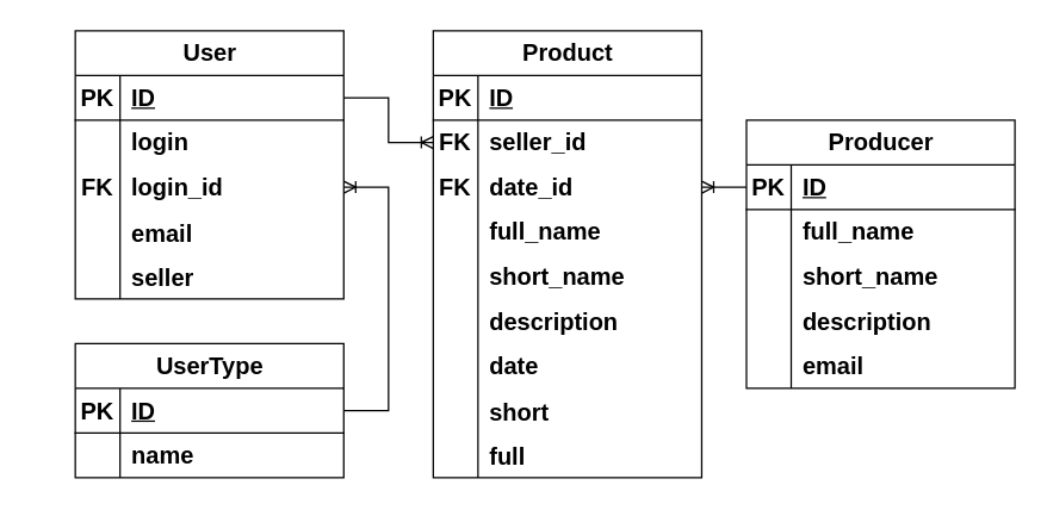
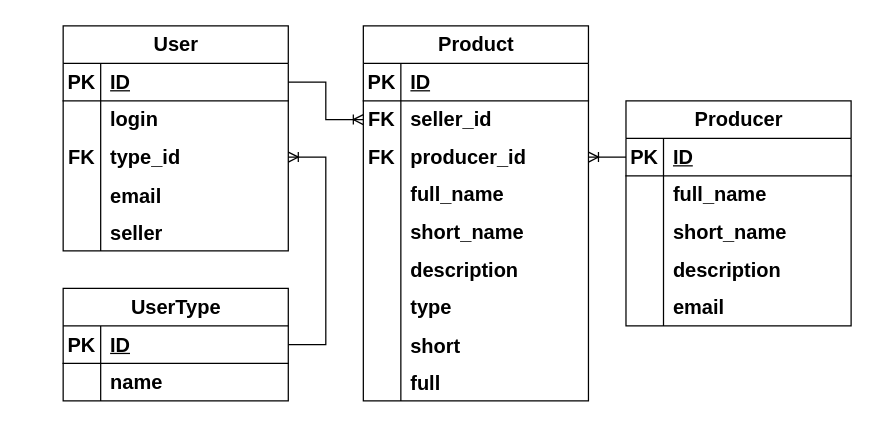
  <mxCell id="0" />
  <mxCell id="1" parent="0" />
  <mxCell id="2" value="Producer" style="shape=table;startSize=30;container=1;collapsible=1;childLayout=tableLayout;fixedRows=1;rowLines=0;fontStyle=1;align=center;resizeLast=1;html=1;strokeWidth=1;fontSize=16;" vertex="1" parent="1"><mxGeometry x="500" y="80" width="180" height="180" as="geometry" /></mxCell>
  <mxCell id="3" value="" style="shape=tableRow;horizontal=0;startSize=0;swimlaneHead=0;swimlaneBody=0;fillColor=none;collapsible=0;dropTarget=0;points=[[0,0.5],[1,0.5]];portConstraint=eastwest;top=0;left=0;right=0;bottom=1;strokeWidth=1;fontStyle=1;fontSize=16;" vertex="1" parent="2"><mxGeometry y="30" width="180" height="30" as="geometry" /></mxCell>
  <mxCell id="4" value="PK" style="shape=partialRectangle;connectable=0;fillColor=none;top=0;left=0;bottom=0;right=0;fontStyle=1;overflow=hidden;whiteSpace=wrap;html=1;strokeWidth=1;fontSize=16;" vertex="1" parent="3"><mxGeometry width="30" height="30" as="geometry"><mxRectangle width="30" height="30" as="alternateBounds" /></mxGeometry></mxCell>
  <mxCell id="5" value="ID" style="shape=partialRectangle;connectable=0;fillColor=none;top=0;left=0;bottom=0;right=0;align=left;spacingLeft=6;fontStyle=5;overflow=hidden;whiteSpace=wrap;html=1;strokeWidth=1;fontSize=16;" vertex="1" parent="3"><mxGeometry x="30" width="150" height="30" as="geometry"><mxRectangle width="150" height="30" as="alternateBounds" /></mxGeometry></mxCell>
  <mxCell id="6" value="" style="shape=tableRow;horizontal=0;startSize=0;swimlaneHead=0;swimlaneBody=0;fillColor=none;collapsible=0;dropTarget=0;points=[[0,0.5],[1,0.5]];portConstraint=eastwest;top=0;left=0;right=0;bottom=0;strokeWidth=1;fontStyle=1;fontSize=16;" vertex="1" parent="2"><mxGeometry y="60" width="180" height="30" as="geometry" /></mxCell>
  <mxCell id="7" value="" style="shape=partialRectangle;connectable=0;fillColor=none;top=0;left=0;bottom=0;right=0;editable=1;overflow=hidden;whiteSpace=wrap;html=1;strokeWidth=1;fontStyle=1;fontSize=16;" vertex="1" parent="6"><mxGeometry width="30" height="30" as="geometry"><mxRectangle width="30" height="30" as="alternateBounds" /></mxGeometry></mxCell>
  <mxCell id="8" value="full_name" style="shape=partialRectangle;connectable=0;fillColor=none;top=0;left=0;bottom=0;right=0;align=left;spacingLeft=6;overflow=hidden;whiteSpace=wrap;html=1;strokeWidth=1;fontStyle=1;fontSize=16;" vertex="1" parent="6"><mxGeometry x="30" width="150" height="30" as="geometry"><mxRectangle width="150" height="30" as="alternateBounds" /></mxGeometry></mxCell>
  <mxCell id="9" value="" style="shape=tableRow;horizontal=0;startSize=0;swimlaneHead=0;swimlaneBody=0;fillColor=none;collapsible=0;dropTarget=0;points=[[0,0.5],[1,0.5]];portConstraint=eastwest;top=0;left=0;right=0;bottom=0;strokeWidth=1;fontStyle=1;fontSize=16;" vertex="1" parent="2"><mxGeometry y="90" width="180" height="30" as="geometry" /></mxCell>
  <mxCell id="10" value="" style="shape=partialRectangle;connectable=0;fillColor=none;top=0;left=0;bottom=0;right=0;editable=1;overflow=hidden;whiteSpace=wrap;html=1;strokeWidth=1;fontStyle=1;fontSize=16;" vertex="1" parent="9"><mxGeometry width="30" height="30" as="geometry"><mxRectangle width="30" height="30" as="alternateBounds" /></mxGeometry></mxCell>
  <mxCell id="11" value="short_name" style="shape=partialRectangle;connectable=0;fillColor=none;top=0;left=0;bottom=0;right=0;align=left;spacingLeft=6;overflow=hidden;whiteSpace=wrap;html=1;strokeWidth=1;fontStyle=1;fontSize=16;" vertex="1" parent="9"><mxGeometry x="30" width="150" height="30" as="geometry"><mxRectangle width="150" height="30" as="alternateBounds" /></mxGeometry></mxCell>
  <mxCell id="12" value="" style="shape=tableRow;horizontal=0;startSize=0;swimlaneHead=0;swimlaneBody=0;fillColor=none;collapsible=0;dropTarget=0;points=[[0,0.5],[1,0.5]];portConstraint=eastwest;top=0;left=0;right=0;bottom=0;strokeWidth=1;fontStyle=1;fontSize=16;" vertex="1" parent="2"><mxGeometry y="120" width="180" height="30" as="geometry" /></mxCell>
  <mxCell id="13" value="" style="shape=partialRectangle;connectable=0;fillColor=none;top=0;left=0;bottom=0;right=0;editable=1;overflow=hidden;whiteSpace=wrap;html=1;strokeWidth=1;fontStyle=1;fontSize=16;" vertex="1" parent="12"><mxGeometry width="30" height="30" as="geometry"><mxRectangle width="30" height="30" as="alternateBounds" /></mxGeometry></mxCell>
  <mxCell id="14" value="description" style="shape=partialRectangle;connectable=0;fillColor=none;top=0;left=0;bottom=0;right=0;align=left;spacingLeft=6;overflow=hidden;whiteSpace=wrap;html=1;strokeWidth=1;fontStyle=1;fontSize=16;" vertex="1" parent="12"><mxGeometry x="30" width="150" height="30" as="geometry"><mxRectangle width="150" height="30" as="alternateBounds" /></mxGeometry></mxCell>
  <mxCell id="15" value="" style="shape=tableRow;horizontal=0;startSize=0;swimlaneHead=0;swimlaneBody=0;fillColor=none;collapsible=0;dropTarget=0;points=[[0,0.5],[1,0.5]];portConstraint=eastwest;top=0;left=0;right=0;bottom=0;strokeWidth=1;fontStyle=1;fontSize=16;" vertex="1" parent="2"><mxGeometry y="150" width="180" height="30" as="geometry" /></mxCell>
  <mxCell id="16" value="" style="shape=partialRectangle;connectable=0;fillColor=none;top=0;left=0;bottom=0;right=0;editable=1;overflow=hidden;whiteSpace=wrap;html=1;strokeWidth=1;fontStyle=1;fontSize=16;" vertex="1" parent="15"><mxGeometry width="30" height="30" as="geometry"><mxRectangle width="30" height="30" as="alternateBounds" /></mxGeometry></mxCell>
  <mxCell id="17" value="email" style="shape=partialRectangle;connectable=0;fillColor=none;top=0;left=0;bottom=0;right=0;align=left;spacingLeft=6;overflow=hidden;whiteSpace=wrap;html=1;strokeWidth=1;fontStyle=1;fontSize=16;" vertex="1" parent="15"><mxGeometry x="30" width="150" height="30" as="geometry"><mxRectangle width="150" height="30" as="alternateBounds" /></mxGeometry></mxCell>
  <mxCell id="18" value="Product" style="shape=table;startSize=30;container=1;collapsible=1;childLayout=tableLayout;fixedRows=1;rowLines=0;fontStyle=1;align=center;resizeLast=1;html=1;strokeWidth=1;fontSize=16;" vertex="1" parent="1"><mxGeometry x="290" y="20" width="180" height="300" as="geometry"><mxRectangle x="360" y="520" width="80" height="30" as="alternateBounds" /></mxGeometry></mxCell>
  <mxCell id="19" value="" style="shape=tableRow;horizontal=0;startSize=0;swimlaneHead=0;swimlaneBody=0;fillColor=none;collapsible=0;dropTarget=0;points=[[0,0.5],[1,0.5]];portConstraint=eastwest;top=0;left=0;right=0;bottom=1;strokeWidth=1;fontStyle=1;fontSize=16;" vertex="1" parent="18"><mxGeometry y="30" width="180" height="30" as="geometry" /></mxCell>
  <mxCell id="20" value="PK" style="shape=partialRectangle;connectable=0;fillColor=none;top=0;left=0;bottom=0;right=0;fontStyle=1;overflow=hidden;whiteSpace=wrap;html=1;strokeWidth=1;fontSize=16;" vertex="1" parent="19"><mxGeometry width="30" height="30" as="geometry"><mxRectangle width="30" height="30" as="alternateBounds" /></mxGeometry></mxCell>
  <mxCell id="21" value="ID" style="shape=partialRectangle;connectable=0;fillColor=none;top=0;left=0;bottom=0;right=0;align=left;spacingLeft=6;fontStyle=5;overflow=hidden;whiteSpace=wrap;html=1;strokeWidth=1;fontSize=16;" vertex="1" parent="19"><mxGeometry x="30" width="150" height="30" as="geometry"><mxRectangle width="150" height="30" as="alternateBounds" /></mxGeometry></mxCell>
  <mxCell id="22" value="" style="shape=tableRow;horizontal=0;startSize=0;swimlaneHead=0;swimlaneBody=0;fillColor=none;collapsible=0;dropTarget=0;points=[[0,0.5],[1,0.5]];portConstraint=eastwest;top=0;left=0;right=0;bottom=0;strokeWidth=1;fontStyle=1;fontSize=16;" vertex="1" parent="18"><mxGeometry y="60" width="180" height="30" as="geometry" /></mxCell>
  <mxCell id="23" value="FK" style="shape=partialRectangle;connectable=0;fillColor=none;top=0;left=0;bottom=0;right=0;fontStyle=1;overflow=hidden;whiteSpace=wrap;html=1;strokeWidth=1;fontSize=16;" vertex="1" parent="22"><mxGeometry width="30" height="30" as="geometry"><mxRectangle width="30" height="30" as="alternateBounds" /></mxGeometry></mxCell>
  <mxCell id="24" value="&lt;span style=&quot;text-wrap: nowrap; font-size: 16px;&quot;&gt;seller_id&lt;/span&gt;" style="shape=partialRectangle;connectable=0;fillColor=none;top=0;left=0;bottom=0;right=0;align=left;spacingLeft=6;fontStyle=1;overflow=hidden;whiteSpace=wrap;html=1;strokeWidth=1;fontSize=16;" vertex="1" parent="22"><mxGeometry x="30" width="150" height="30" as="geometry"><mxRectangle width="150" height="30" as="alternateBounds" /></mxGeometry></mxCell>
  <mxCell id="25" value="" style="shape=tableRow;horizontal=0;startSize=0;swimlaneHead=0;swimlaneBody=0;fillColor=none;collapsible=0;dropTarget=0;points=[[0,0.5],[1,0.5]];portConstraint=eastwest;top=0;left=0;right=0;bottom=0;strokeWidth=1;fontStyle=1;fontSize=16;" vertex="1" parent="18"><mxGeometry y="90" width="180" height="30" as="geometry" /></mxCell>
  <mxCell id="26" value="FK" style="shape=partialRectangle;connectable=0;fillColor=none;top=0;left=0;bottom=0;right=0;fontStyle=1;overflow=hidden;whiteSpace=wrap;html=1;strokeWidth=1;fontSize=16;" vertex="1" parent="25"><mxGeometry width="30" height="30" as="geometry"><mxRectangle width="30" height="30" as="alternateBounds" /></mxGeometry></mxCell>
- <mxCell id="27" value="&lt;span style=&quot;text-wrap: nowrap; font-size: 16px;&quot;&gt;date_id&lt;/span&gt;" style="shape=partialRectangle;connectable=0;fillColor=none;top=0;left=0;bottom=0;right=0;align=left;spacingLeft=6;fontStyle=1;overflow=hidden;whiteSpace=wrap;html=1;strokeWidth=1;fontSize=16;" vertex="1" parent="25"><mxGeometry x="30" width="150" height="30" as="geometry"><mxRectangle width="150" height="30" as="alternateBounds" /></mxGeometry></mxCell>
+ <mxCell id="27" value="&lt;span style=&quot;text-wrap: nowrap; font-size: 16px;&quot;&gt;producer_id&lt;/span&gt;" style="shape=partialRectangle;connectable=0;fillColor=none;top=0;left=0;bottom=0;right=0;align=left;spacingLeft=6;fontStyle=1;overflow=hidden;whiteSpace=wrap;html=1;strokeWidth=1;fontSize=16;" vertex="1" parent="25"><mxGeometry x="30" width="150" height="30" as="geometry"><mxRectangle width="150" height="30" as="alternateBounds" /></mxGeometry></mxCell>
  <mxCell id="28" value="" style="shape=tableRow;horizontal=0;startSize=0;swimlaneHead=0;swimlaneBody=0;fillColor=none;collapsible=0;dropTarget=0;points=[[0,0.5],[1,0.5]];portConstraint=eastwest;top=0;left=0;right=0;bottom=0;strokeWidth=1;fontStyle=1;fontSize=16;" vertex="1" parent="18"><mxGeometry y="120" width="180" height="30" as="geometry" /></mxCell>
  <mxCell id="29" value="" style="shape=partialRectangle;connectable=0;fillColor=none;top=0;left=0;bottom=0;right=0;editable=1;overflow=hidden;whiteSpace=wrap;html=1;strokeWidth=1;fontStyle=1;fontSize=16;" vertex="1" parent="28"><mxGeometry width="30" height="30" as="geometry"><mxRectangle width="30" height="30" as="alternateBounds" /></mxGeometry></mxCell>
  <mxCell id="30" value="full_name" style="shape=partialRectangle;connectable=0;fillColor=none;top=0;left=0;bottom=0;right=0;align=left;spacingLeft=6;overflow=hidden;whiteSpace=wrap;html=1;strokeWidth=1;fontStyle=1;fontSize=16;" vertex="1" parent="28"><mxGeometry x="30" width="150" height="30" as="geometry"><mxRectangle width="150" height="30" as="alternateBounds" /></mxGeometry></mxCell>
  <mxCell id="31" value="" style="shape=tableRow;horizontal=0;startSize=0;swimlaneHead=0;swimlaneBody=0;fillColor=none;collapsible=0;dropTarget=0;points=[[0,0.5],[1,0.5]];portConstraint=eastwest;top=0;left=0;right=0;bottom=0;strokeWidth=1;fontStyle=1;fontSize=16;" vertex="1" parent="18"><mxGeometry y="150" width="180" height="30" as="geometry" /></mxCell>
  <mxCell id="32" value="" style="shape=partialRectangle;connectable=0;fillColor=none;top=0;left=0;bottom=0;right=0;editable=1;overflow=hidden;whiteSpace=wrap;html=1;strokeWidth=1;fontStyle=1;fontSize=16;" vertex="1" parent="31"><mxGeometry width="30" height="30" as="geometry"><mxRectangle width="30" height="30" as="alternateBounds" /></mxGeometry></mxCell>
  <mxCell id="33" value="short_name" style="shape=partialRectangle;connectable=0;fillColor=none;top=0;left=0;bottom=0;right=0;align=left;spacingLeft=6;overflow=hidden;whiteSpace=wrap;html=1;strokeWidth=1;fontStyle=1;fontSize=16;" vertex="1" parent="31"><mxGeometry x="30" width="150" height="30" as="geometry"><mxRectangle width="150" height="30" as="alternateBounds" /></mxGeometry></mxCell>
  <mxCell id="34" value="" style="shape=tableRow;horizontal=0;startSize=0;swimlaneHead=0;swimlaneBody=0;fillColor=none;collapsible=0;dropTarget=0;points=[[0,0.5],[1,0.5]];portConstraint=eastwest;top=0;left=0;right=0;bottom=0;strokeWidth=1;fontStyle=1;fontSize=16;" vertex="1" parent="18"><mxGeometry y="180" width="180" height="30" as="geometry" /></mxCell>
  <mxCell id="35" value="" style="shape=partialRectangle;connectable=0;fillColor=none;top=0;left=0;bottom=0;right=0;editable=1;overflow=hidden;whiteSpace=wrap;html=1;strokeWidth=1;fontStyle=1;fontSize=16;" vertex="1" parent="34"><mxGeometry width="30" height="30" as="geometry"><mxRectangle width="30" height="30" as="alternateBounds" /></mxGeometry></mxCell>
  <mxCell id="36" value="description" style="shape=partialRectangle;connectable=0;fillColor=none;top=0;left=0;bottom=0;right=0;align=left;spacingLeft=6;overflow=hidden;whiteSpace=wrap;html=1;strokeWidth=1;fontStyle=1;fontSize=16;" vertex="1" parent="34"><mxGeometry x="30" width="150" height="30" as="geometry"><mxRectangle width="150" height="30" as="alternateBounds" /></mxGeometry></mxCell>
  <mxCell id="37" value="" style="shape=tableRow;horizontal=0;startSize=0;swimlaneHead=0;swimlaneBody=0;fillColor=none;collapsible=0;dropTarget=0;points=[[0,0.5],[1,0.5]];portConstraint=eastwest;top=0;left=0;right=0;bottom=0;strokeWidth=1;fontStyle=1;fontSize=16;" vertex="1" parent="18"><mxGeometry y="210" width="180" height="30" as="geometry" /></mxCell>
  <mxCell id="38" value="" style="shape=partialRectangle;connectable=0;fillColor=none;top=0;left=0;bottom=0;right=0;editable=1;overflow=hidden;whiteSpace=wrap;html=1;strokeWidth=1;fontStyle=1;fontSize=16;" vertex="1" parent="37"><mxGeometry width="30" height="30" as="geometry"><mxRectangle width="30" height="30" as="alternateBounds" /></mxGeometry></mxCell>
- <mxCell id="39" value="date" style="shape=partialRectangle;connectable=0;fillColor=none;top=0;left=0;bottom=0;right=0;align=left;spacingLeft=6;overflow=hidden;whiteSpace=wrap;html=1;strokeWidth=1;fontStyle=1;fontSize=16;" vertex="1" parent="37"><mxGeometry x="30" width="150" height="30" as="geometry"><mxRectangle width="150" height="30" as="alternateBounds" /></mxGeometry></mxCell>
+ <mxCell id="39" value="type" style="shape=partialRectangle;connectable=0;fillColor=none;top=0;left=0;bottom=0;right=0;align=left;spacingLeft=6;overflow=hidden;whiteSpace=wrap;html=1;strokeWidth=1;fontStyle=1;fontSize=16;" vertex="1" parent="37"><mxGeometry x="30" width="150" height="30" as="geometry"><mxRectangle width="150" height="30" as="alternateBounds" /></mxGeometry></mxCell>
  <mxCell id="40" value="" style="shape=tableRow;horizontal=0;startSize=0;swimlaneHead=0;swimlaneBody=0;fillColor=none;collapsible=0;dropTarget=0;points=[[0,0.5],[1,0.5]];portConstraint=eastwest;top=0;left=0;right=0;bottom=0;strokeWidth=1;fontStyle=1;fontSize=16;" vertex="1" parent="18"><mxGeometry y="240" width="180" height="30" as="geometry" /></mxCell>
  <mxCell id="41" value="" style="shape=partialRectangle;connectable=0;fillColor=none;top=0;left=0;bottom=0;right=0;editable=1;overflow=hidden;strokeWidth=1;fontStyle=1;fontSize=16;" vertex="1" parent="40"><mxGeometry width="30" height="30" as="geometry"><mxRectangle width="30" height="30" as="alternateBounds" /></mxGeometry></mxCell>
  <mxCell id="42" value="short" style="shape=partialRectangle;connectable=0;fillColor=none;top=0;left=0;bottom=0;right=0;align=left;spacingLeft=6;overflow=hidden;strokeWidth=1;fontStyle=1;fontSize=16;" vertex="1" parent="40"><mxGeometry x="30" width="150" height="30" as="geometry"><mxRectangle width="150" height="30" as="alternateBounds" /></mxGeometry></mxCell>
  <mxCell id="43" value="" style="shape=tableRow;horizontal=0;startSize=0;swimlaneHead=0;swimlaneBody=0;fillColor=none;collapsible=0;dropTarget=0;points=[[0,0.5],[1,0.5]];portConstraint=eastwest;top=0;left=0;right=0;bottom=0;strokeWidth=1;fontStyle=1;fontSize=16;" vertex="1" parent="18"><mxGeometry y="270" width="180" height="30" as="geometry" /></mxCell>
  <mxCell id="44" value="" style="shape=partialRectangle;connectable=0;fillColor=none;top=0;left=0;bottom=0;right=0;editable=1;overflow=hidden;strokeWidth=1;fontStyle=1;fontSize=16;" vertex="1" parent="43"><mxGeometry width="30" height="30" as="geometry"><mxRectangle width="30" height="30" as="alternateBounds" /></mxGeometry></mxCell>
  <mxCell id="45" value="full" style="shape=partialRectangle;connectable=0;fillColor=none;top=0;left=0;bottom=0;right=0;align=left;spacingLeft=6;overflow=hidden;strokeWidth=1;fontStyle=1;fontSize=16;" vertex="1" parent="43"><mxGeometry x="30" width="150" height="30" as="geometry"><mxRectangle width="150" height="30" as="alternateBounds" /></mxGeometry></mxCell>
  <mxCell id="46" value="" style="edgeStyle=entityRelationEdgeStyle;fontSize=16;html=1;endArrow=ERoneToMany;rounded=0;strokeWidth=1;fontStyle=1" edge="1" parent="1" source="3" target="25"><mxGeometry width="100" height="100" relative="1" as="geometry"><mxPoint x="590" y="-30" as="sourcePoint" /><mxPoint x="690" y="-130" as="targetPoint" /></mxGeometry></mxCell>
  <mxCell id="47" value="UserType" style="shape=table;startSize=30;container=1;collapsible=1;childLayout=tableLayout;fixedRows=1;rowLines=0;fontStyle=1;align=center;resizeLast=1;html=1;strokeWidth=1;fontSize=16;" vertex="1" parent="1"><mxGeometry x="50" y="230" width="180" height="90" as="geometry" /></mxCell>
  <mxCell id="48" value="" style="shape=tableRow;horizontal=0;startSize=0;swimlaneHead=0;swimlaneBody=0;fillColor=none;collapsible=0;dropTarget=0;points=[[0,0.5],[1,0.5]];portConstraint=eastwest;top=0;left=0;right=0;bottom=1;strokeWidth=1;fontStyle=1;fontSize=16;" vertex="1" parent="47"><mxGeometry y="30" width="180" height="30" as="geometry" /></mxCell>
  <mxCell id="49" value="PK" style="shape=partialRectangle;connectable=0;fillColor=none;top=0;left=0;bottom=0;right=0;fontStyle=1;overflow=hidden;whiteSpace=wrap;html=1;strokeWidth=1;fontSize=16;" vertex="1" parent="48"><mxGeometry width="30" height="30" as="geometry"><mxRectangle width="30" height="30" as="alternateBounds" /></mxGeometry></mxCell>
  <mxCell id="50" value="ID" style="shape=partialRectangle;connectable=0;fillColor=none;top=0;left=0;bottom=0;right=0;align=left;spacingLeft=6;fontStyle=5;overflow=hidden;whiteSpace=wrap;html=1;strokeWidth=1;fontSize=16;" vertex="1" parent="48"><mxGeometry x="30" width="150" height="30" as="geometry"><mxRectangle width="150" height="30" as="alternateBounds" /></mxGeometry></mxCell>
  <mxCell id="51" value="" style="shape=tableRow;horizontal=0;startSize=0;swimlaneHead=0;swimlaneBody=0;fillColor=none;collapsible=0;dropTarget=0;points=[[0,0.5],[1,0.5]];portConstraint=eastwest;top=0;left=0;right=0;bottom=0;strokeWidth=1;fontStyle=1;fontSize=16;" vertex="1" parent="47"><mxGeometry y="60" width="180" height="30" as="geometry" /></mxCell>
  <mxCell id="52" value="" style="shape=partialRectangle;connectable=0;fillColor=none;top=0;left=0;bottom=0;right=0;editable=1;overflow=hidden;whiteSpace=wrap;html=1;strokeWidth=1;fontStyle=1;fontSize=16;" vertex="1" parent="51"><mxGeometry width="30" height="30" as="geometry"><mxRectangle width="30" height="30" as="alternateBounds" /></mxGeometry></mxCell>
  <mxCell id="53" value="name" style="shape=partialRectangle;connectable=0;fillColor=none;top=0;left=0;bottom=0;right=0;align=left;spacingLeft=6;overflow=hidden;whiteSpace=wrap;html=1;strokeWidth=1;fontStyle=1;fontSize=16;" vertex="1" parent="51"><mxGeometry x="30" width="150" height="30" as="geometry"><mxRectangle width="150" height="30" as="alternateBounds" /></mxGeometry></mxCell>
  <mxCell id="54" value="User" style="shape=table;startSize=30;container=1;collapsible=1;childLayout=tableLayout;fixedRows=1;rowLines=0;fontStyle=1;align=center;resizeLast=1;html=1;strokeWidth=1;fontSize=16;" vertex="1" parent="1"><mxGeometry x="50" y="20" width="180" height="180" as="geometry"><mxRectangle x="360" y="520" width="80" height="30" as="alternateBounds" /></mxGeometry></mxCell>
  <mxCell id="55" value="" style="shape=tableRow;horizontal=0;startSize=0;swimlaneHead=0;swimlaneBody=0;fillColor=none;collapsible=0;dropTarget=0;points=[[0,0.5],[1,0.5]];portConstraint=eastwest;top=0;left=0;right=0;bottom=1;strokeWidth=1;fontStyle=1;fontSize=16;" vertex="1" parent="54"><mxGeometry y="30" width="180" height="30" as="geometry" /></mxCell>
  <mxCell id="56" value="PK" style="shape=partialRectangle;connectable=0;fillColor=none;top=0;left=0;bottom=0;right=0;fontStyle=1;overflow=hidden;whiteSpace=wrap;html=1;strokeWidth=1;fontSize=16;" vertex="1" parent="55"><mxGeometry width="30" height="30" as="geometry"><mxRectangle width="30" height="30" as="alternateBounds" /></mxGeometry></mxCell>
  <mxCell id="57" value="ID" style="shape=partialRectangle;connectable=0;fillColor=none;top=0;left=0;bottom=0;right=0;align=left;spacingLeft=6;fontStyle=5;overflow=hidden;whiteSpace=wrap;html=1;strokeWidth=1;fontSize=16;" vertex="1" parent="55"><mxGeometry x="30" width="150" height="30" as="geometry"><mxRectangle width="150" height="30" as="alternateBounds" /></mxGeometry></mxCell>
  <mxCell id="58" value="" style="shape=tableRow;horizontal=0;startSize=0;swimlaneHead=0;swimlaneBody=0;fillColor=none;collapsible=0;dropTarget=0;points=[[0,0.5],[1,0.5]];portConstraint=eastwest;top=0;left=0;right=0;bottom=0;strokeWidth=1;fontStyle=1;fontSize=16;" vertex="1" parent="54"><mxGeometry y="60" width="180" height="30" as="geometry" /></mxCell>
  <mxCell id="59" value="" style="shape=partialRectangle;connectable=0;fillColor=none;top=0;left=0;bottom=0;right=0;editable=1;overflow=hidden;whiteSpace=wrap;html=1;strokeWidth=1;fontStyle=1;fontSize=16;" vertex="1" parent="58"><mxGeometry width="30" height="30" as="geometry"><mxRectangle width="30" height="30" as="alternateBounds" /></mxGeometry></mxCell>
  <mxCell id="60" value="login" style="shape=partialRectangle;connectable=0;fillColor=none;top=0;left=0;bottom=0;right=0;align=left;spacingLeft=6;overflow=hidden;whiteSpace=wrap;html=1;strokeWidth=1;fontStyle=1;fontSize=16;" vertex="1" parent="58"><mxGeometry x="30" width="150" height="30" as="geometry"><mxRectangle width="150" height="30" as="alternateBounds" /></mxGeometry></mxCell>
  <mxCell id="61" value="" style="shape=tableRow;horizontal=0;startSize=0;swimlaneHead=0;swimlaneBody=0;fillColor=none;collapsible=0;dropTarget=0;points=[[0,0.5],[1,0.5]];portConstraint=eastwest;top=0;left=0;right=0;bottom=0;strokeWidth=1;fontStyle=1;fontSize=16;" vertex="1" parent="54"><mxGeometry y="90" width="180" height="30" as="geometry" /></mxCell>
  <mxCell id="62" value="FK" style="shape=partialRectangle;connectable=0;fillColor=none;top=0;left=0;bottom=0;right=0;fontStyle=1;overflow=hidden;whiteSpace=wrap;html=1;strokeWidth=1;fontSize=16;" vertex="1" parent="61"><mxGeometry width="30" height="30" as="geometry"><mxRectangle width="30" height="30" as="alternateBounds" /></mxGeometry></mxCell>
- <mxCell id="63" value="&lt;span style=&quot;text-wrap: nowrap; font-size: 16px;&quot;&gt;login_id&lt;/span&gt;" style="shape=partialRectangle;connectable=0;fillColor=none;top=0;left=0;bottom=0;right=0;align=left;spacingLeft=6;fontStyle=1;overflow=hidden;whiteSpace=wrap;html=1;strokeWidth=1;fontSize=16;" vertex="1" parent="61"><mxGeometry x="30" width="150" height="30" as="geometry"><mxRectangle width="150" height="30" as="alternateBounds" /></mxGeometry></mxCell>
+ <mxCell id="63" value="&lt;span style=&quot;text-wrap: nowrap; font-size: 16px;&quot;&gt;type_id&lt;/span&gt;" style="shape=partialRectangle;connectable=0;fillColor=none;top=0;left=0;bottom=0;right=0;align=left;spacingLeft=6;fontStyle=1;overflow=hidden;whiteSpace=wrap;html=1;strokeWidth=1;fontSize=16;" vertex="1" parent="61"><mxGeometry x="30" width="150" height="30" as="geometry"><mxRectangle width="150" height="30" as="alternateBounds" /></mxGeometry></mxCell>
  <mxCell id="64" value="" style="shape=tableRow;horizontal=0;startSize=0;swimlaneHead=0;swimlaneBody=0;fillColor=none;collapsible=0;dropTarget=0;points=[[0,0.5],[1,0.5]];portConstraint=eastwest;top=0;left=0;right=0;bottom=0;strokeWidth=1;fontStyle=1;fontSize=16;" vertex="1" parent="54"><mxGeometry y="120" width="180" height="30" as="geometry" /></mxCell>
  <mxCell id="65" value="" style="shape=partialRectangle;connectable=0;fillColor=none;top=0;left=0;bottom=0;right=0;editable=1;overflow=hidden;strokeWidth=1;fontStyle=1;fontSize=16;" vertex="1" parent="64"><mxGeometry width="30" height="30" as="geometry"><mxRectangle width="30" height="30" as="alternateBounds" /></mxGeometry></mxCell>
  <mxCell id="66" value="email" style="shape=partialRectangle;connectable=0;fillColor=none;top=0;left=0;bottom=0;right=0;align=left;spacingLeft=6;overflow=hidden;strokeWidth=1;fontStyle=1;fontSize=16;" vertex="1" parent="64"><mxGeometry x="30" width="150" height="30" as="geometry"><mxRectangle width="150" height="30" as="alternateBounds" /></mxGeometry></mxCell>
  <mxCell id="67" value="" style="shape=tableRow;horizontal=0;startSize=0;swimlaneHead=0;swimlaneBody=0;fillColor=none;collapsible=0;dropTarget=0;points=[[0,0.5],[1,0.5]];portConstraint=eastwest;top=0;left=0;right=0;bottom=0;strokeWidth=1;fontStyle=1;fontSize=16;" vertex="1" parent="54"><mxGeometry y="150" width="180" height="30" as="geometry" /></mxCell>
  <mxCell id="68" value="" style="shape=partialRectangle;connectable=0;fillColor=none;top=0;left=0;bottom=0;right=0;editable=1;overflow=hidden;strokeWidth=1;fontStyle=1;fontSize=16;" vertex="1" parent="67"><mxGeometry width="30" height="30" as="geometry"><mxRectangle width="30" height="30" as="alternateBounds" /></mxGeometry></mxCell>
  <mxCell id="69" value="seller" style="shape=partialRectangle;connectable=0;fillColor=none;top=0;left=0;bottom=0;right=0;align=left;spacingLeft=6;overflow=hidden;strokeWidth=1;fontStyle=1;fontSize=16;" vertex="1" parent="67"><mxGeometry x="30" width="150" height="30" as="geometry"><mxRectangle width="150" height="30" as="alternateBounds" /></mxGeometry></mxCell>
  <mxCell id="70" value="" style="edgeStyle=entityRelationEdgeStyle;fontSize=16;html=1;endArrow=ERoneToMany;rounded=0;strokeWidth=1;fontStyle=1" edge="1" parent="1" source="47" target="61"><mxGeometry width="100" height="100" relative="1" as="geometry"><mxPoint x="690" y="160" as="sourcePoint" /><mxPoint x="790" y="60" as="targetPoint" /><Array as="points"><mxPoint x="20" y="200" /><mxPoint x="260" y="190" /></Array></mxGeometry></mxCell>
  <mxCell id="71" value="" style="edgeStyle=entityRelationEdgeStyle;fontSize=16;html=1;endArrow=ERoneToMany;rounded=0;strokeWidth=1;fontStyle=1" edge="1" parent="1" source="55" target="22"><mxGeometry width="100" height="100" relative="1" as="geometry"><mxPoint x="690" y="160" as="sourcePoint" /><mxPoint x="790" y="60" as="targetPoint" /></mxGeometry></mxCell>
